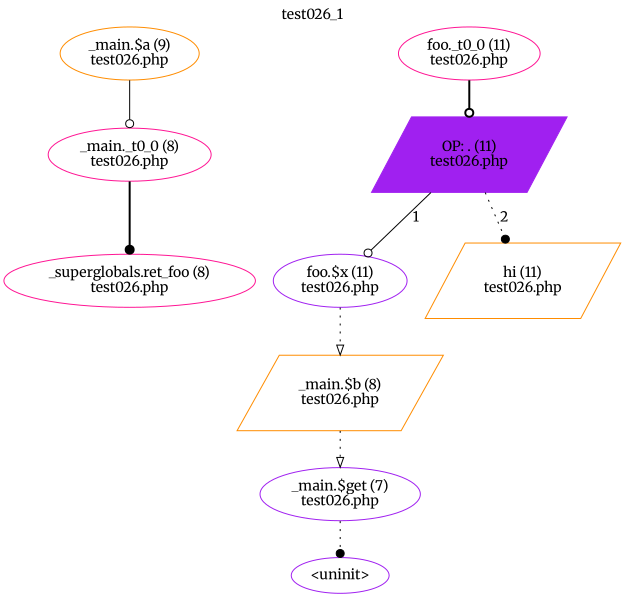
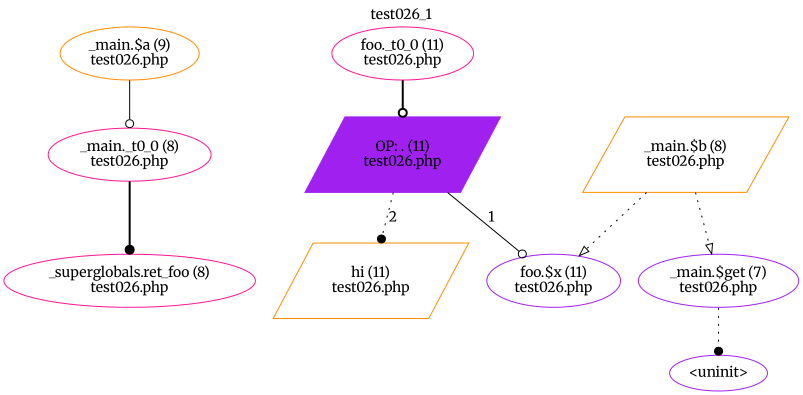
  digraph {
    fontname=Merriweather
    label=test026_1
    labelloc=t
    node [color=purple fontname=Merriweather shape=ellipse]
    edge [arrowhead=odot fontname=Merriweather style=dotted]
    n1 [color=darkorange label="_main.$a (9)\ntest026.php"]
    n2 [color=deeppink label="_main._t0_0 (8)\ntest026.php"]
    n3 [color=deeppink label="_superglobals.ret_foo (8)\ntest026.php"]
    n4 [color=deeppink label="foo._t0_0 (11)\ntest026.php"]
    n5 [label="OP: . (11)\ntest026.php" shape=parallelogram style=filled]
    n6 [label="foo.$x (11)\ntest026.php"]
    n7 [color=darkorange label="hi (11)\ntest026.php" shape=parallelogram]
    n8 [color=darkorange label="_main.$b (8)\ntest026.php" shape=parallelogram]
    n9 [label="_main.$get (7)\ntest026.php"]
    n10 [label="<uninit>"]
    n1 -> n2 [style=solid]
    n2 -> n3 [arrowhead=dot style=bold]
    n4 -> n5 [style=bold]
    n5 -> n6 [label=1 style=solid]
    n5 -> n7 [arrowhead=dot label=2]
-   n6 -> n8 [arrowhead=onormal]
+   n8 -> n6 [arrowhead=onormal]
    n8 -> n9 [arrowhead=onormal]
    n9 -> n10 [arrowhead=dot]
  }
